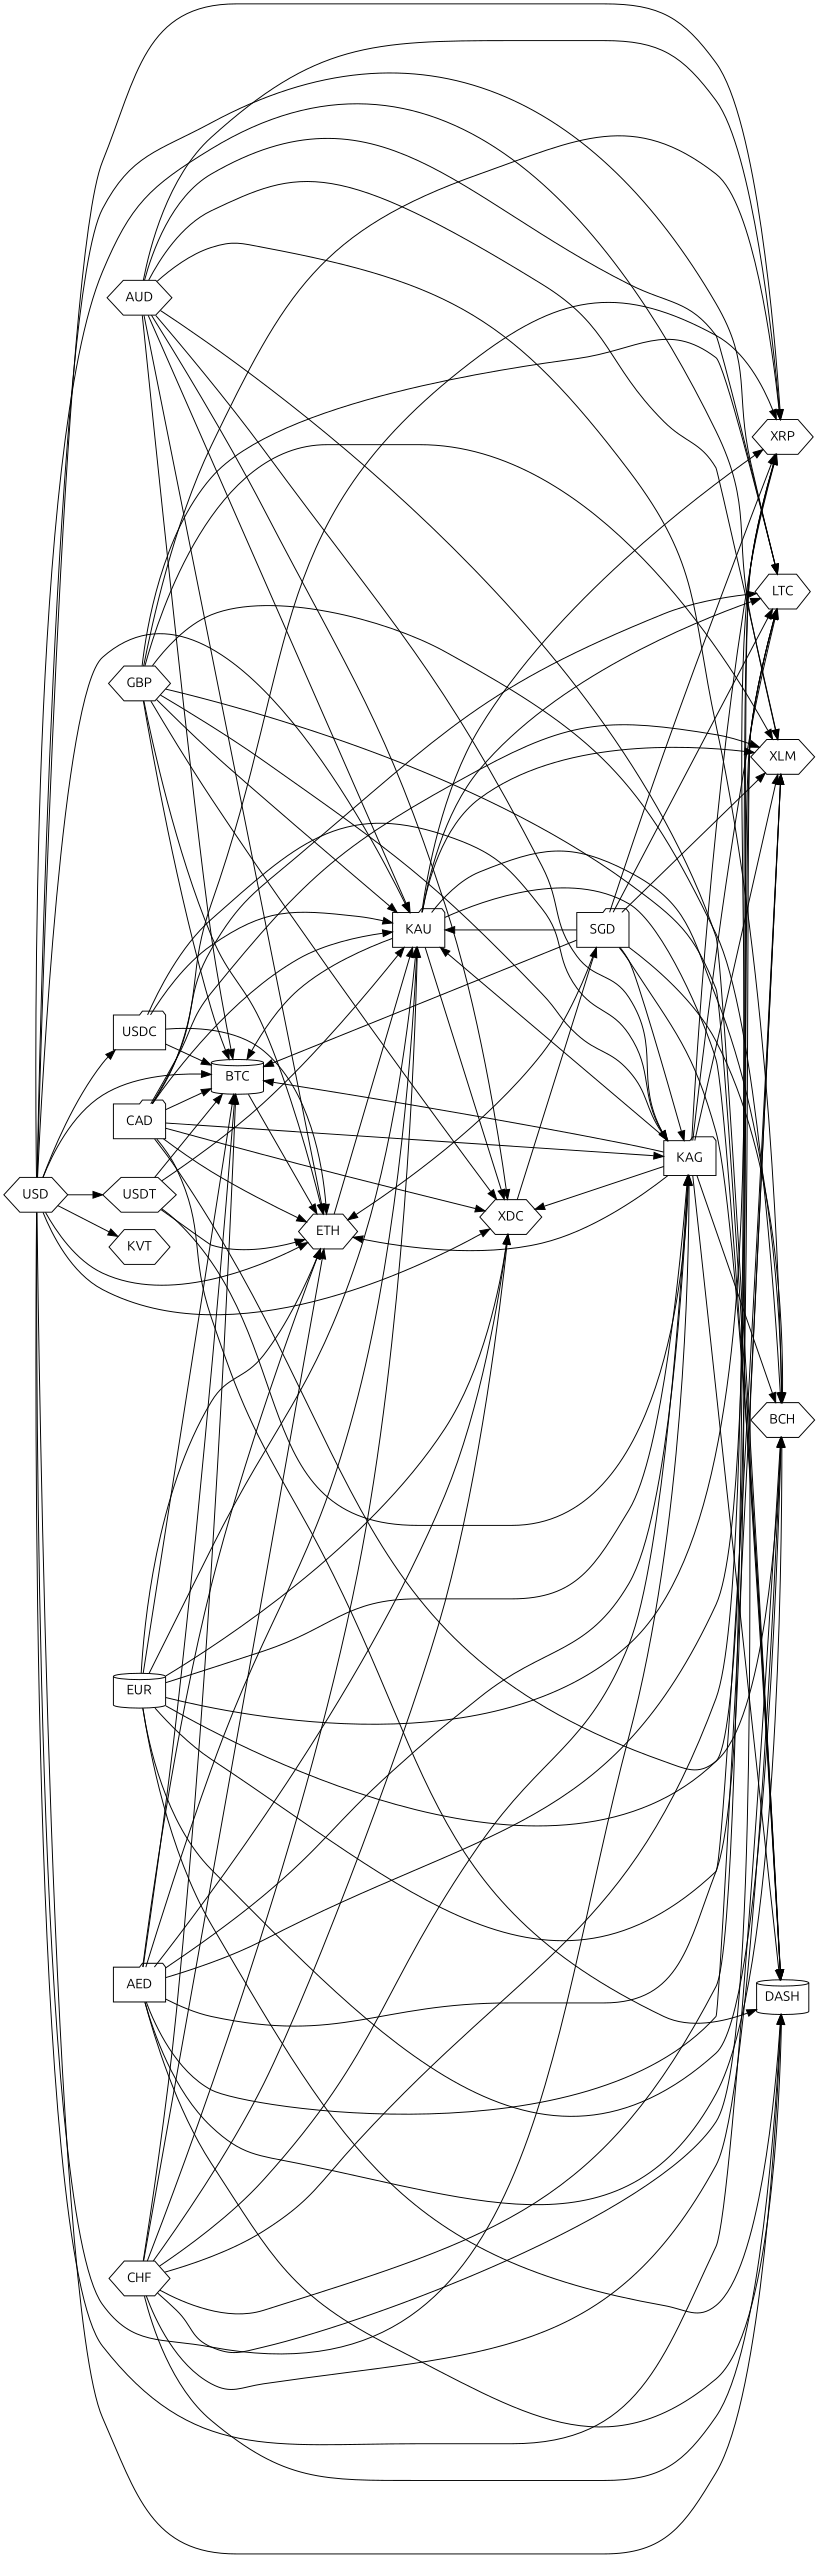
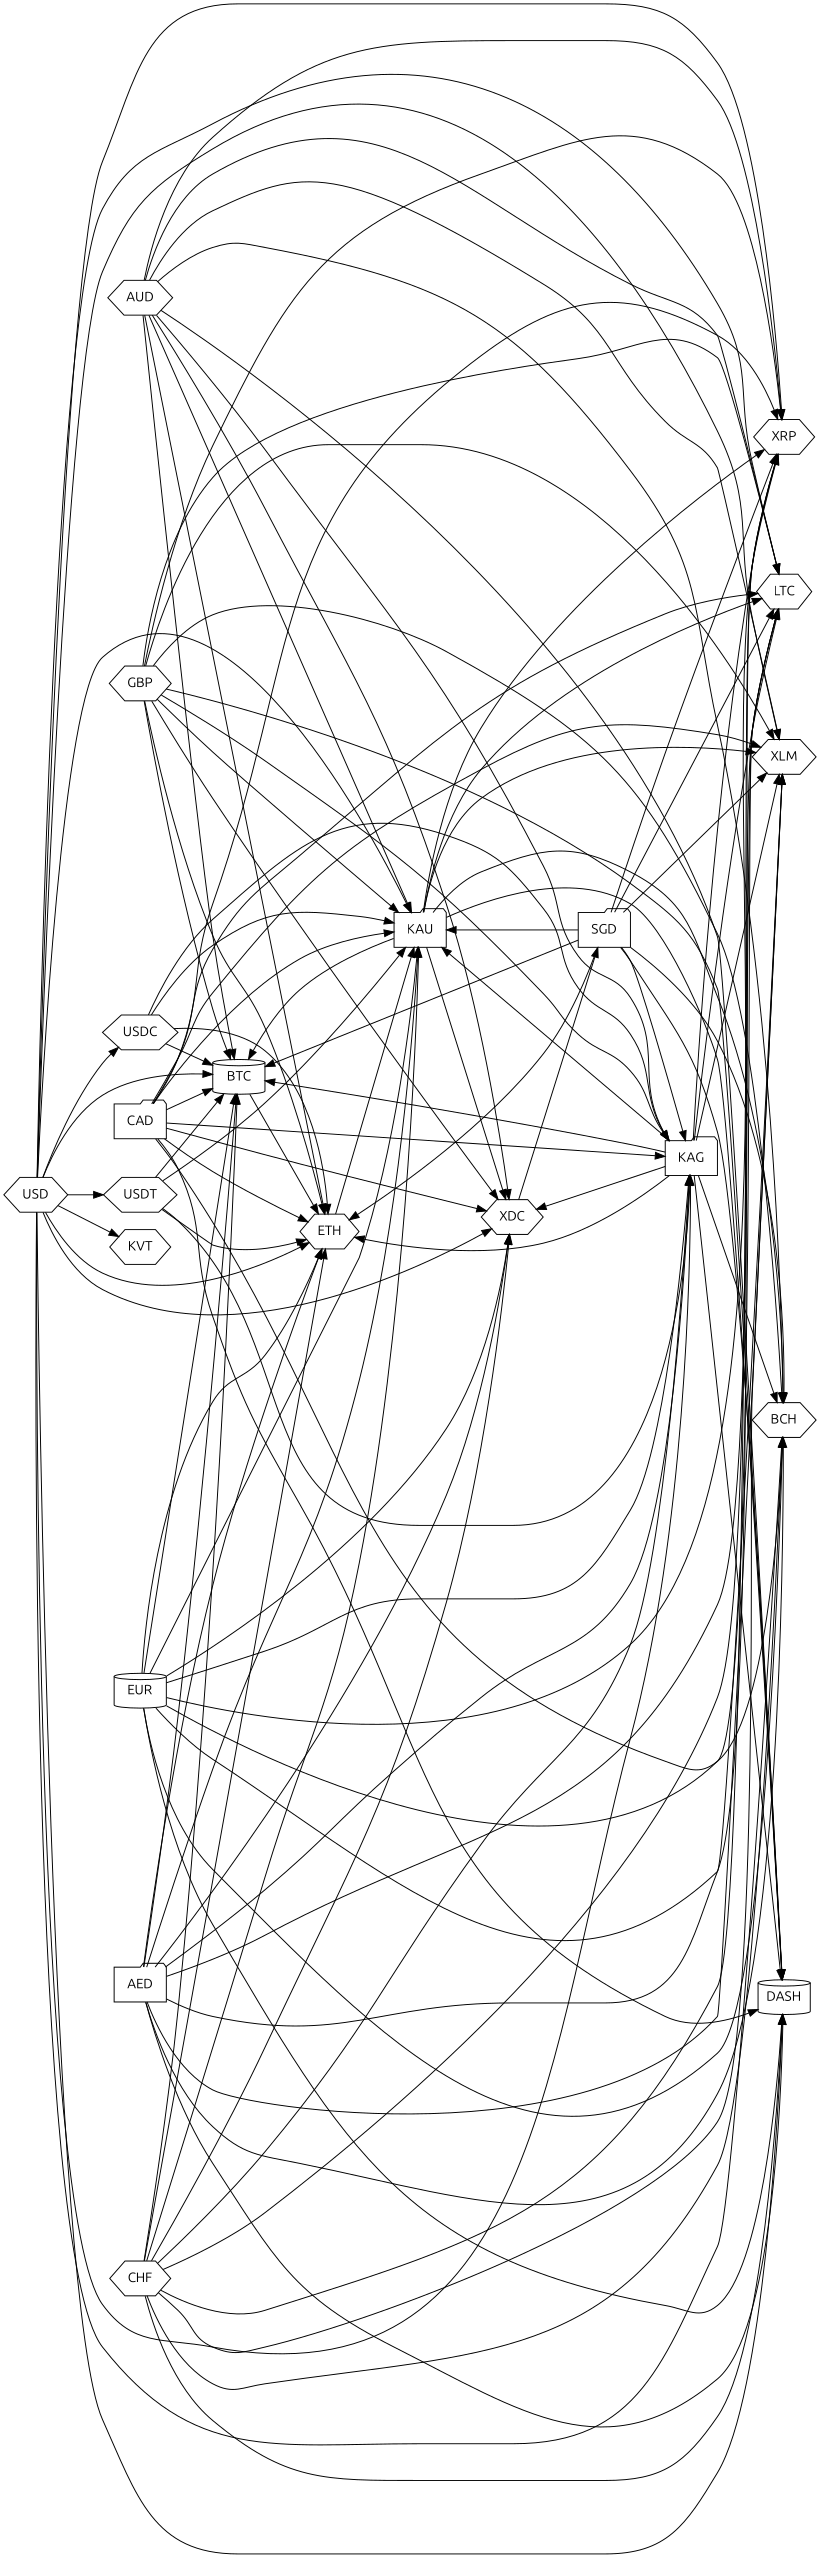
  digraph {
    fontname=Ubuntu
    rankdir=LR
    node [fontname=Ubuntu shape=hexagon]
    edge [fontname=Ubuntu]
    AED [shape=folder]
    BCH
    BTC [shape=cylinder]
    DASH [shape=cylinder]
    ETH
    KAG [shape=folder]
    KAU [shape=folder]
    LTC
    XDC
    XLM
    XRP
    SGD [shape=folder]
    AUD
    CAD [shape=folder]
    CHF
    EUR [shape=cylinder]
    GBP
    USD
-   USDC [shape=folder]
+   USDC
    KVT
    USDT
    AED -> BCH
    AED -> BTC
    AED -> DASH
    AED -> ETH
    AED -> KAG
    AED -> KAU
    AED -> LTC
    AED -> XDC
    AED -> XLM
    AED -> XRP
    BTC -> ETH
    ETH -> KAU
    KAG -> BCH
    KAG -> BTC
    KAG -> DASH
    KAG -> ETH
    KAG -> KAU
    KAG -> LTC
    KAG -> XDC
    KAG -> XLM
    KAG -> XRP
    KAU -> BCH
    KAU -> BTC
    KAU -> DASH
    KAU -> LTC
    KAU -> XDC
    KAU -> XLM
    KAU -> XRP
    XDC -> SGD
    SGD -> BCH
    SGD -> BTC
    SGD -> DASH
    SGD -> ETH
    SGD -> KAG
    SGD -> KAU
    SGD -> LTC
    SGD -> XLM
    SGD -> XRP
    AUD -> BCH
    AUD -> BTC
    AUD -> DASH
    AUD -> ETH
    AUD -> KAG
    AUD -> KAU
    AUD -> LTC
    AUD -> XDC
    AUD -> XLM
    AUD -> XRP
    CAD -> BCH
    CAD -> BTC
    CAD -> DASH
    CAD -> ETH
    CAD -> KAG
    CAD -> KAU
    CAD -> LTC
    CAD -> XDC
    CAD -> XLM
    CAD -> XRP
    CHF -> BCH
    CHF -> BTC
    CHF -> DASH
    CHF -> ETH
    CHF -> KAG
    CHF -> KAU
    CHF -> LTC
    CHF -> XDC
    CHF -> XLM
    CHF -> XRP
    EUR -> BCH
    EUR -> BTC
    EUR -> DASH
    EUR -> ETH
    EUR -> KAG
    EUR -> KAU
    EUR -> LTC
    EUR -> XDC
    EUR -> XLM
    EUR -> XRP
    GBP -> BCH
    GBP -> BTC
    GBP -> DASH
    GBP -> ETH
    GBP -> KAG
    GBP -> KAU
    GBP -> LTC
    GBP -> XDC
    GBP -> XLM
    GBP -> XRP
    USD -> BCH
    USD -> BTC
    USD -> DASH
    USD -> ETH
    USD -> KAG
    USD -> KAU
    USD -> LTC
    USD -> XDC
    USD -> XLM
    USD -> XRP
    USD -> USDC
    USD -> KVT
    USD -> USDT
    USDC -> BTC
    USDC -> ETH
    USDC -> KAG
    USDC -> KAU
    USDT -> BTC
    USDT -> ETH
    USDT -> KAG
    USDT -> KAU
  }
